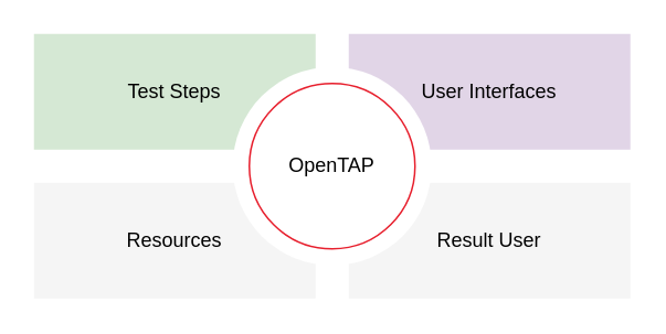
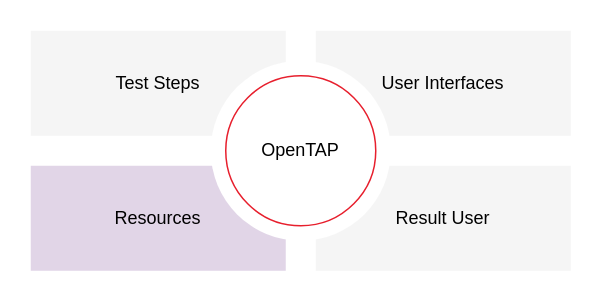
  <mxCell id="0" />
  <mxCell id="1" parent="0" />
  <mxCell id="2" value="Result User" style="rounded=0;whiteSpace=wrap;html=1;fillColor=#F5F5F5;strokeColor=none;" vertex="1" parent="1"><mxGeometry x="210" y="110" width="170" height="70" as="geometry" /></mxCell>
- <mxCell id="3" value="User Interfaces" style="rounded=0;whiteSpace=wrap;html=1;fillColor=#e1d5e7;strokeColor=none;" vertex="1" parent="1"><mxGeometry x="210" y="20" width="170" height="70" as="geometry" /></mxCell>
- <mxCell id="4" value="Test Steps" style="rounded=0;whiteSpace=wrap;html=1;fillColor=#d5e8d4;strokeColor=none;" vertex="1" parent="1"><mxGeometry x="20" y="20" width="170" height="70" as="geometry" /></mxCell>
- <mxCell id="5" value="Resources" style="rounded=0;whiteSpace=wrap;html=1;fillColor=#F5F5F5;strokeColor=none;" vertex="1" parent="1"><mxGeometry x="20" y="110" width="170" height="70" as="geometry" /></mxCell>
+ <mxCell id="3" value="User Interfaces" style="rounded=0;whiteSpace=wrap;html=1;fillColor=#F5F5F5;strokeColor=none;" vertex="1" parent="1"><mxGeometry x="210" y="20" width="170" height="70" as="geometry" /></mxCell>
+ <mxCell id="4" value="Test Steps" style="rounded=0;whiteSpace=wrap;html=1;fillColor=#F5F5F5;strokeColor=none;" vertex="1" parent="1"><mxGeometry x="20" y="20" width="170" height="70" as="geometry" /></mxCell>
+ <mxCell id="5" value="Resources" style="rounded=0;whiteSpace=wrap;html=1;fillColor=#e1d5e7;strokeColor=none;" vertex="1" parent="1"><mxGeometry x="20" y="110" width="170" height="70" as="geometry" /></mxCell>
  <mxCell id="6" value="" style="ellipse;whiteSpace=wrap;html=1;strokeColor=none;" vertex="1" parent="1"><mxGeometry x="140" y="40" width="120" height="120" as="geometry" /></mxCell>
  <mxCell id="7" value="OpenTAP" style="ellipse;whiteSpace=wrap;html=1;strokeColor=#E71F2D;" vertex="1" parent="1"><mxGeometry x="150" y="50" width="100" height="100" as="geometry" /></mxCell>
